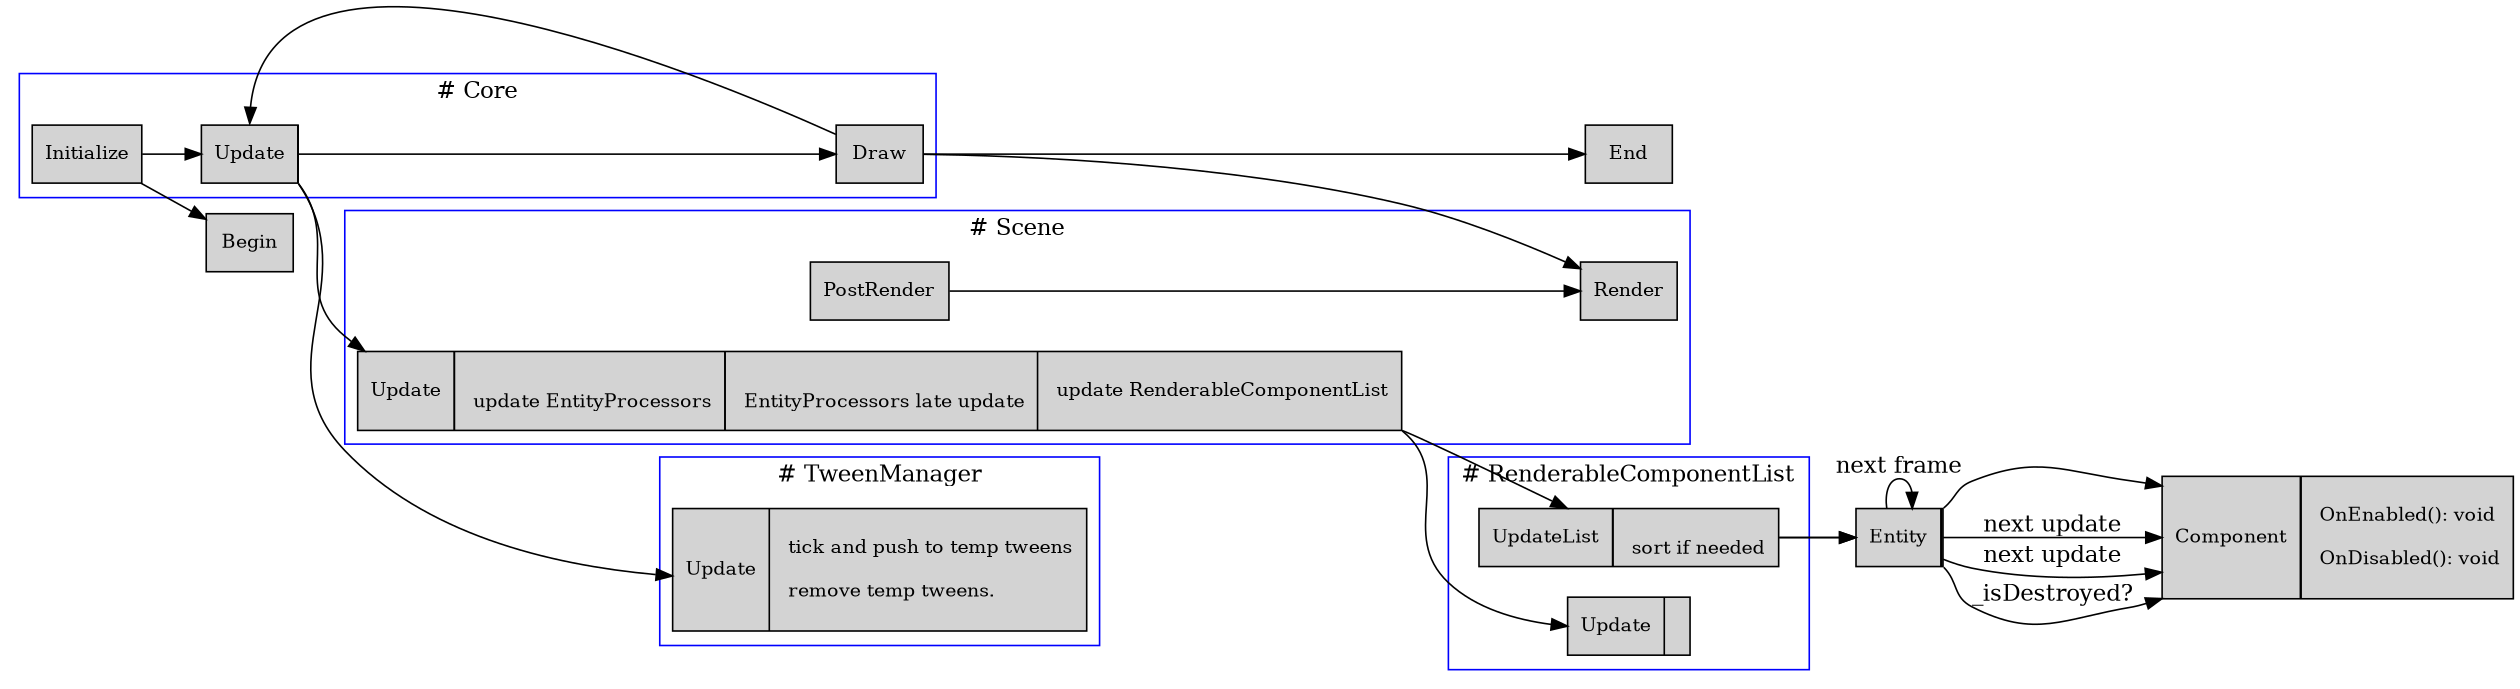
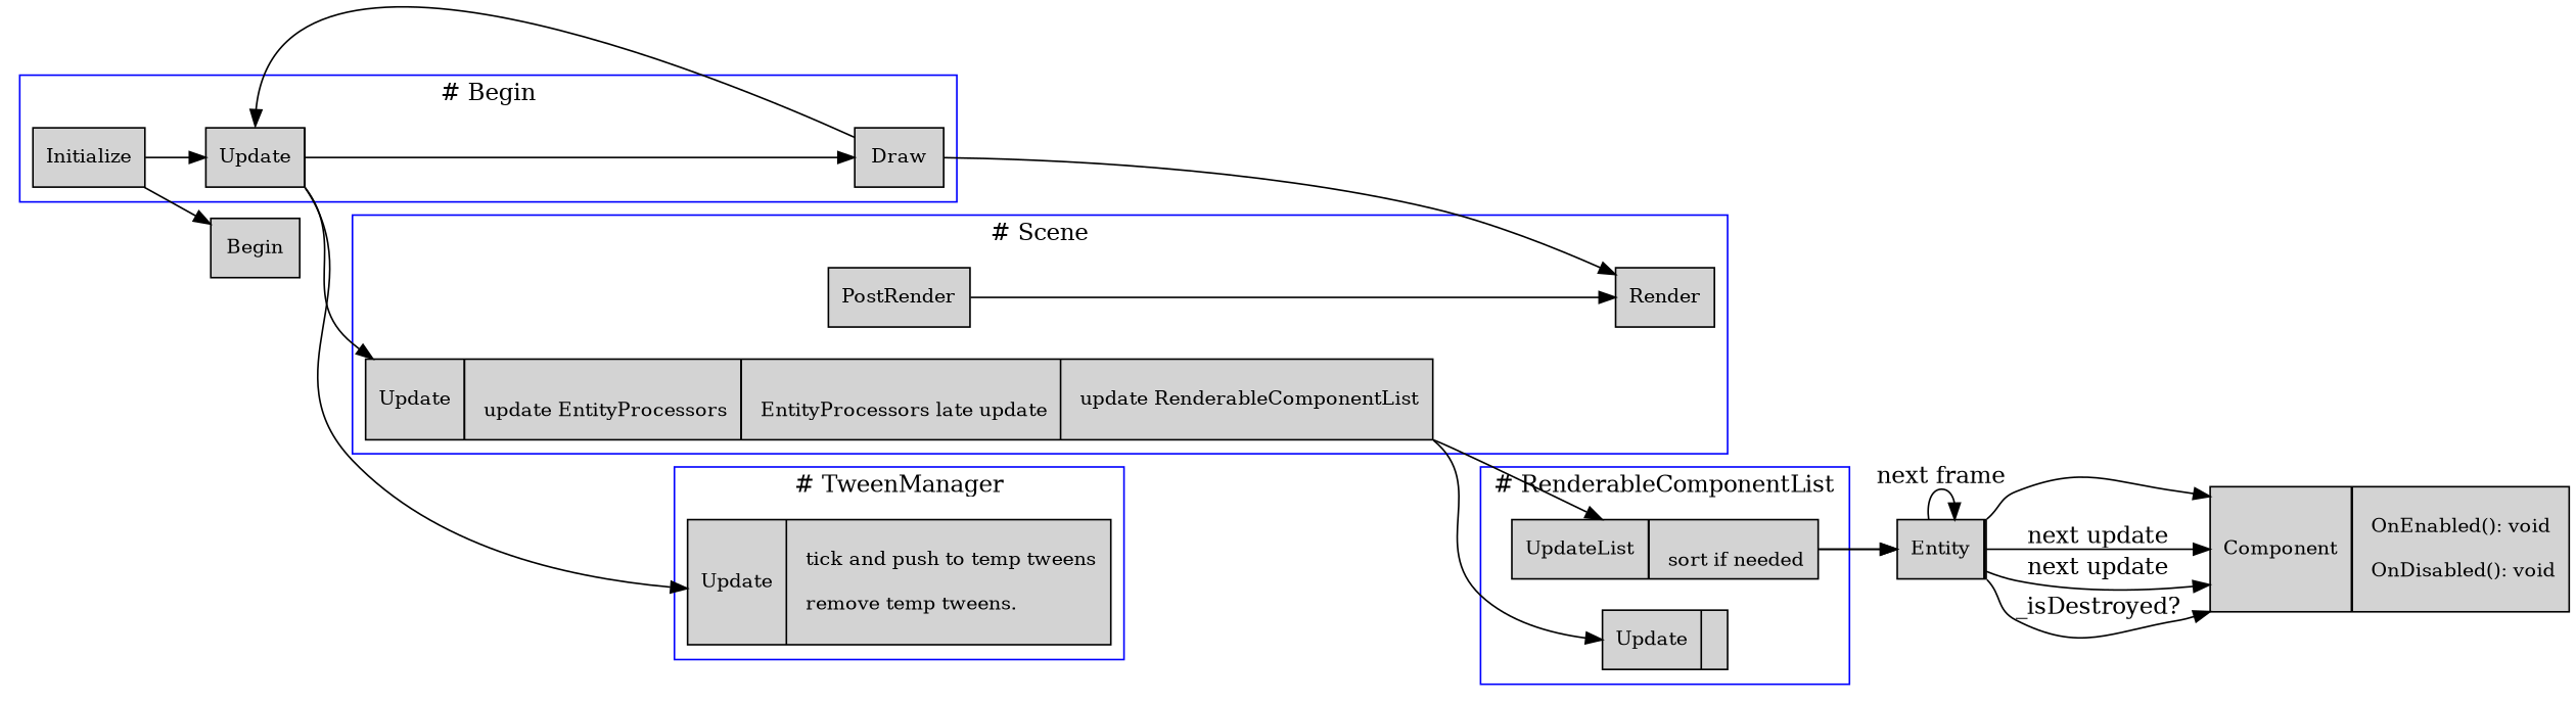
  digraph {
    rankdir=LR
    node [fontsize=12 shape=record style=filled]
    Initialize
    n2 [label="{<0>Update|\n        <1>update Time & Input\l|\n        <2>update GlobalManager s\l|\n        <3>update Scene& SceneTransition\l}"]
    Draw
    n4 [label="{Update|\n        <1>update EntityList\l|\n        update EntityProcessors\l|\n        <3>update each Entity\l|\n        EntityProcessors late update\l|\n        update RenderableComponentList\l\n        }"]
    n5 [label="{Render}"]
    n6 [label="{PostRender}"]
    n7 [label="{Update|\n        tick and push to temp tweens\l\n        remove temp tweens.\l\n        }"]
    n8 [label="{UpdateList|\n        <1>remove _entitiesToRemove\l|\n        <2>add _entitiesToAdd\l|\n        sort if needed\l}"]
    n9 [label="{Update|\n        }"]
    Begin
-   End
    n12 [label="{<0>Entity|\n    <1>OnAddedToScene\l|\n    <2>OnRemoveFromScene\l|\n    <3>Destory\l|\n    <4>AddComponent\l|\n    <5>RemoveComponent\l\n    }"]
    n13 [label="{Component|\n    <1>Initialize(): void|\n    <2>OnAddedToEntity(): void|\n    <3>OnRemovedFromEntity(): void|\n    OnEnabled(): void\l\n    OnDisabled(): void\l\n    }"]
    subgraph cluster_1 {
      color=blue
-     label="# Core"
+     label="# Begin"
      Initialize
      n2
      Draw
    }
    subgraph cluster_2 {
      color=blue
      label="# Scene"
      n4
      n5
      n6
    }
    subgraph cluster_3 {
      color=blue
      label="# TweenManager"
      n7
    }
    subgraph cluster_4 {
      color=blue
      label="# RenderableComponentList"
      n8
      n9
    }
    Initialize -> n2
    Initialize -> Begin
    n2 -> Draw
    n2 -> n4 [tailport=3]
    n2 -> n7 [tailport=2]
    Draw -> n2 [headport=0]
    Draw -> n5
-   Draw -> End
    n4 -> n8 [tailport=1]
    n4 -> n9 [tailport=3]
    n6 -> n5
    n8 -> n12 [headport=2 tailport=1]
    n8 -> n12 [headport=1 tailport=2]
    n12 -> n12 [headport=2 label="next frame" tailport=3]
    n12 -> n13 [headport=1 tailport=4]
    n12 -> n13 [headport=2 label="next update" tailport=4]
    n12 -> n13 [headport=3 label="next update" tailport=5]
    n12 -> n13 [headport=3 label="_isDestroyed?" tailport=2]
  }
